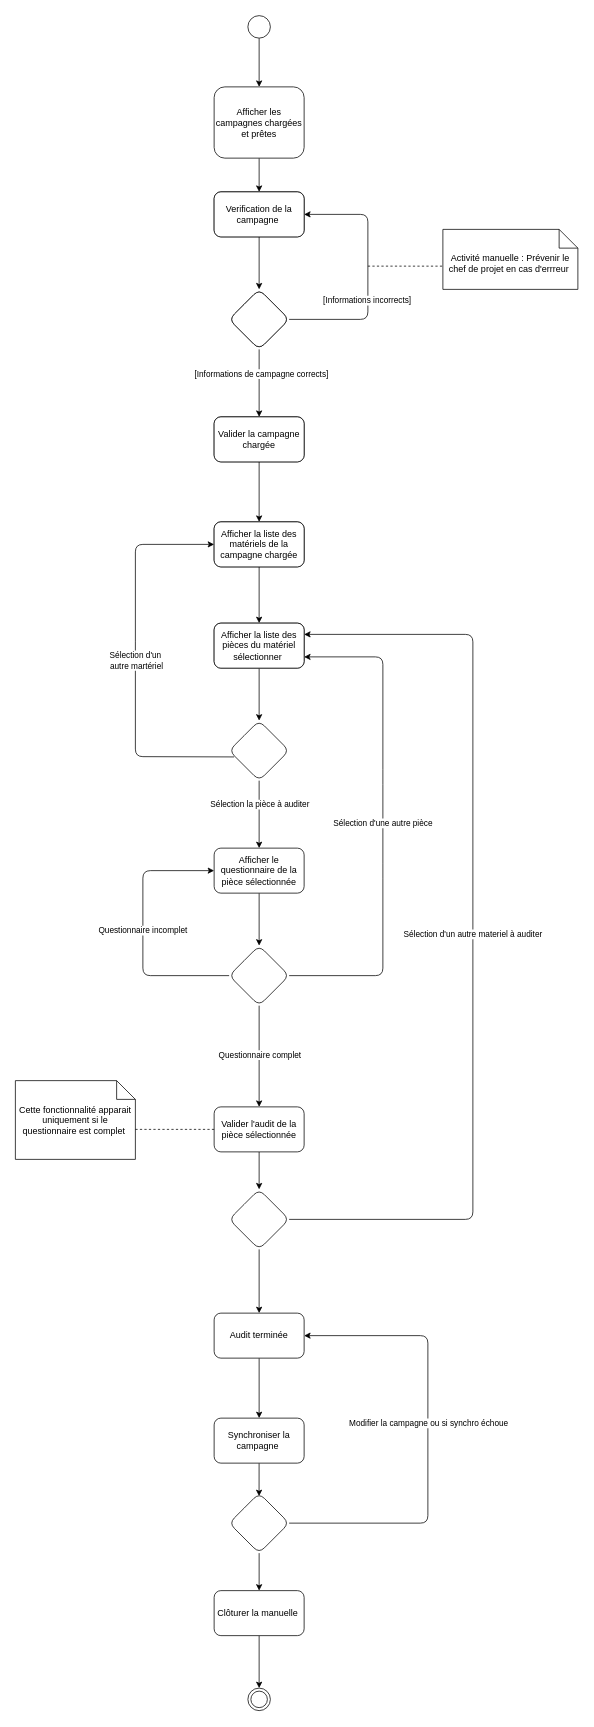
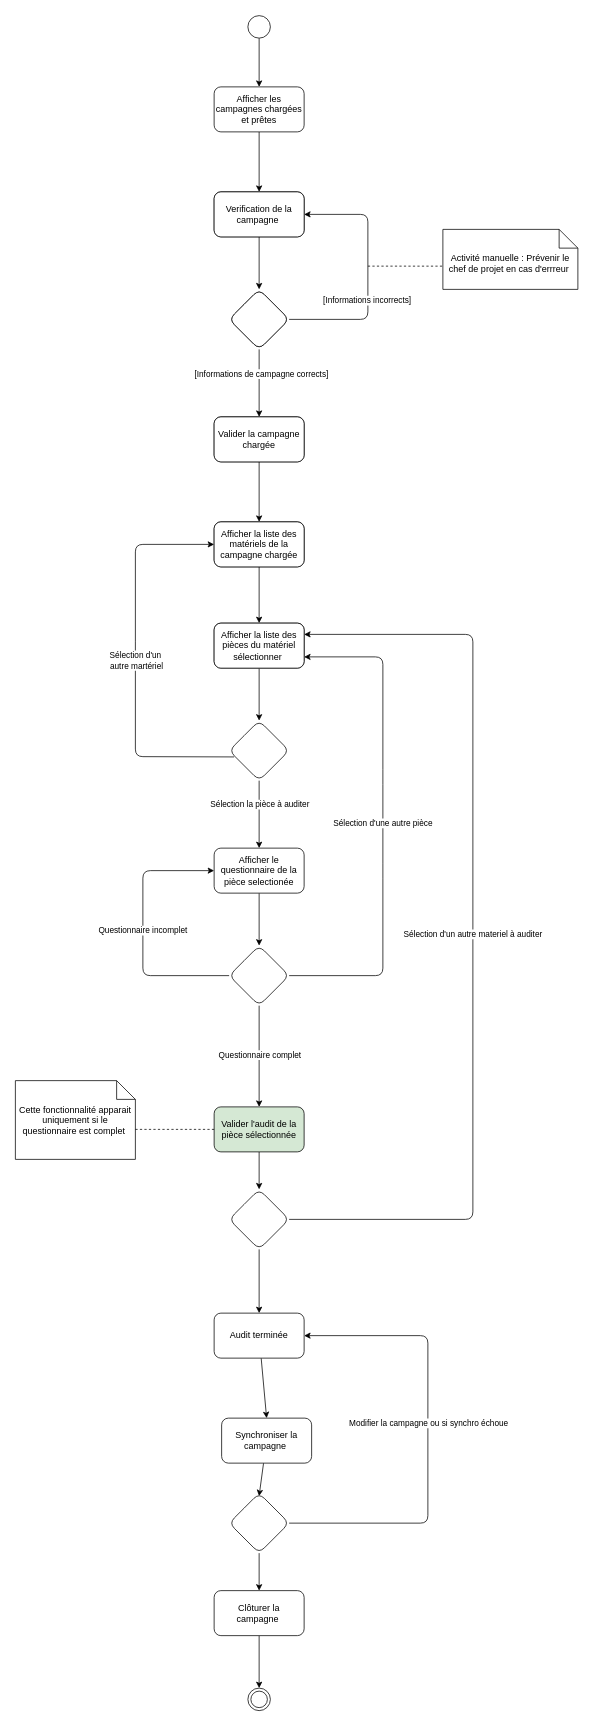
  <mxCell id="0" />
  <mxCell id="1" parent="0" />
  <mxCell id="2" value="" style="edgeStyle=none;html=1;" parent="1" source="3" target="5" edge="1"><mxGeometry relative="1" as="geometry" /></mxCell>
  <mxCell id="3" value="" style="ellipse;" parent="1" vertex="1"><mxGeometry x="330" y="20" width="30" height="30" as="geometry" /></mxCell>
  <mxCell id="4" value="" style="edgeStyle=none;html=1;" parent="1" source="5" target="7" edge="1"><mxGeometry relative="1" as="geometry" /></mxCell>
- <mxCell id="5" value="Afficher les campagnes chargées et prêtes" style="rounded=1;whiteSpace=wrap;html=1;" parent="1" vertex="1"><mxGeometry x="285" y="115" width="120" height="95" as="geometry" /></mxCell>
+ <mxCell id="5" value="Afficher les campagnes chargées et prêtes" style="rounded=1;whiteSpace=wrap;html=1;" parent="1" vertex="1"><mxGeometry x="285" y="115" width="120" height="60" as="geometry" /></mxCell>
  <mxCell id="6" value="" style="edgeStyle=none;html=1;" parent="1" source="7" target="12" edge="1"><mxGeometry relative="1" as="geometry" /></mxCell>
  <mxCell id="7" value="Verification de la campagne&amp;nbsp;" style="whiteSpace=wrap;html=1;fillColor=rgb(255, 255, 255);rounded=1;" parent="1" vertex="1"><mxGeometry x="285" y="255" width="120" height="60" as="geometry" /></mxCell>
  <mxCell id="8" style="edgeStyle=none;html=1;entryX=1;entryY=0.5;entryDx=0;entryDy=0;exitX=1;exitY=0.5;exitDx=0;exitDy=0;" parent="1" source="12" target="7" edge="1"><mxGeometry relative="1" as="geometry"><mxPoint x="430" y="410" as="targetPoint" /><Array as="points"><mxPoint x="490" y="425" /><mxPoint x="490" y="285" /></Array></mxGeometry></mxCell>
  <mxCell id="9" value="[Informations incorrects]" style="edgeLabel;html=1;align=center;verticalAlign=middle;resizable=0;points=[];" parent="8" vertex="1" connectable="0"><mxGeometry x="-0.207" y="2" relative="1" as="geometry"><mxPoint as="offset" /></mxGeometry></mxCell>
  <mxCell id="10" value="" style="edgeStyle=none;html=1;" parent="1" source="12" target="16" edge="1"><mxGeometry relative="1" as="geometry" /></mxCell>
  <mxCell id="11" value="[Informations de campagne corrects]" style="edgeLabel;html=1;align=center;verticalAlign=middle;resizable=0;points=[];" parent="10" vertex="1" connectable="0"><mxGeometry x="-0.289" y="2" relative="1" as="geometry"><mxPoint as="offset" /></mxGeometry></mxCell>
  <mxCell id="12" value="" style="rhombus;whiteSpace=wrap;html=1;fillColor=rgb(255, 255, 255);rounded=1;" parent="1" vertex="1"><mxGeometry x="305" y="385" width="80" height="80" as="geometry" /></mxCell>
  <mxCell id="13" value="Activité manuelle : Prévenir le chef de projet en cas d'errreur&amp;nbsp;" style="shape=note2;boundedLbl=1;whiteSpace=wrap;html=1;size=25;verticalAlign=top;align=center;" parent="1" vertex="1"><mxGeometry x="590" y="305" width="180" height="80" as="geometry" /></mxCell>
  <mxCell id="14" value="" style="endArrow=none;dashed=1;html=1;entryX=-0.001;entryY=0.613;entryDx=0;entryDy=0;entryPerimeter=0;" parent="1" target="13" edge="1"><mxGeometry width="50" height="50" relative="1" as="geometry"><mxPoint x="490" y="354" as="sourcePoint" /><mxPoint x="560" y="370" as="targetPoint" /></mxGeometry></mxCell>
  <mxCell id="15" value="" style="edgeStyle=none;html=1;" parent="1" source="16" target="18" edge="1"><mxGeometry relative="1" as="geometry" /></mxCell>
  <mxCell id="16" value="Valider la campagne chargée" style="whiteSpace=wrap;html=1;fillColor=rgb(255, 255, 255);rounded=1;" parent="1" vertex="1"><mxGeometry x="285" y="555" width="120" height="60" as="geometry" /></mxCell>
  <mxCell id="17" value="" style="edgeStyle=none;html=1;" parent="1" source="18" target="21" edge="1"><mxGeometry relative="1" as="geometry" /></mxCell>
  <mxCell id="18" value="Afficher la liste des matériels de la campagne chargée" style="whiteSpace=wrap;html=1;fillColor=rgb(255, 255, 255);rounded=1;" parent="1" vertex="1"><mxGeometry x="285" y="695" width="120" height="60" as="geometry" /></mxCell>
  <mxCell id="19" value="Sélection d'un&lt;br&gt;&amp;nbsp;autre martériel" style="edgeStyle=none;html=1;entryX=0;entryY=0.5;entryDx=0;entryDy=0;exitX=0.083;exitY=0.605;exitDx=0;exitDy=0;exitPerimeter=0;" parent="1" source="40" target="18" edge="1"><mxGeometry relative="1" as="geometry"><mxPoint x="140" y="880" as="sourcePoint" /><Array as="points"><mxPoint x="180" y="1008" /><mxPoint x="180" y="865" /><mxPoint x="180" y="725" /></Array></mxGeometry></mxCell>
  <mxCell id="20" value="" style="edgeStyle=none;html=1;" parent="1" source="21" target="40" edge="1"><mxGeometry relative="1" as="geometry" /></mxCell>
  <mxCell id="21" value="Afficher la liste des pièces du matériel sélectionner&amp;nbsp;" style="whiteSpace=wrap;html=1;fillColor=rgb(255, 255, 255);rounded=1;" parent="1" vertex="1"><mxGeometry x="285" y="830" width="120" height="60" as="geometry" /></mxCell>
  <mxCell id="22" value="Sélection d'une autre pièce" style="edgeStyle=none;html=1;entryX=1;entryY=0.75;entryDx=0;entryDy=0;exitX=1;exitY=0.5;exitDx=0;exitDy=0;" parent="1" source="28" target="21" edge="1"><mxGeometry x="-0.0" relative="1" as="geometry"><mxPoint x="410" y="1035" as="targetPoint" /><Array as="points"><mxPoint x="510" y="1300" /><mxPoint x="510" y="1160" /><mxPoint x="510" y="1035" /><mxPoint x="510" y="875" /></Array><mxPoint as="offset" /></mxGeometry></mxCell>
  <mxCell id="23" value="" style="edgeStyle=none;html=1;" parent="1" source="24" target="28" edge="1"><mxGeometry relative="1" as="geometry" /></mxCell>
- <mxCell id="24" value="Afficher le questionnaire de la pièce sélectionnée" style="whiteSpace=wrap;html=1;rounded=1;" parent="1" vertex="1"><mxGeometry x="285" y="1130" width="120" height="60" as="geometry" /></mxCell>
+ <mxCell id="24" value="Afficher le questionnaire de la pièce selectionée" style="whiteSpace=wrap;html=1;rounded=1;" parent="1" vertex="1"><mxGeometry x="285" y="1130" width="120" height="60" as="geometry" /></mxCell>
  <mxCell id="25" value="" style="edgeStyle=none;html=1;" parent="1" source="28" target="30" edge="1"><mxGeometry relative="1" as="geometry"><Array as="points" /></mxGeometry></mxCell>
  <mxCell id="26" value="Questionnaire complet" style="edgeLabel;html=1;align=center;verticalAlign=middle;resizable=0;points=[];" parent="25" vertex="1" connectable="0"><mxGeometry x="0.391" y="-3" relative="1" as="geometry"><mxPoint x="3" y="-29" as="offset" /></mxGeometry></mxCell>
  <mxCell id="27" value="Questionnaire incomplet" style="edgeStyle=none;html=1;entryX=0;entryY=0.5;entryDx=0;entryDy=0;" parent="1" source="28" target="24" edge="1"><mxGeometry relative="1" as="geometry"><Array as="points"><mxPoint x="190" y="1300" /><mxPoint x="190" y="1160" /></Array></mxGeometry></mxCell>
  <mxCell id="28" value="" style="rhombus;whiteSpace=wrap;html=1;rounded=1;" parent="1" vertex="1"><mxGeometry x="305" y="1260" width="80" height="80" as="geometry" /></mxCell>
  <mxCell id="29" value="" style="edgeStyle=none;html=1;" parent="1" source="30" target="33" edge="1"><mxGeometry relative="1" as="geometry" /></mxCell>
- <mxCell id="30" value="Valider l'audit de la pièce sélectionnée" style="whiteSpace=wrap;html=1;rounded=1;" parent="1" vertex="1"><mxGeometry x="285" y="1475" width="120" height="60" as="geometry" /></mxCell>
+ <mxCell id="30" value="Valider l'audit de la pièce sélectionnée" style="whiteSpace=wrap;html=1;rounded=1;fillColor=#d5e8d4;" parent="1" vertex="1"><mxGeometry x="285" y="1475" width="120" height="60" as="geometry" /></mxCell>
  <mxCell id="31" value="Sélection d'un autre materiel à auditer" style="edgeStyle=none;html=1;entryX=1;entryY=0.25;entryDx=0;entryDy=0;" parent="1" source="33" target="21" edge="1"><mxGeometry relative="1" as="geometry"><Array as="points"><mxPoint x="630" y="1625" /><mxPoint x="630" y="845" /></Array></mxGeometry></mxCell>
  <mxCell id="32" style="edgeStyle=none;html=1;" edge="1" parent="1" source="33" target="54"><mxGeometry relative="1" as="geometry" /></mxCell>
  <mxCell id="33" value="" style="rhombus;whiteSpace=wrap;html=1;rounded=1;" parent="1" vertex="1"><mxGeometry x="305" y="1585" width="80" height="80" as="geometry" /></mxCell>
  <mxCell id="34" style="edgeStyle=none;html=1;startArrow=none;" parent="1" source="48" target="37" edge="1"><mxGeometry relative="1" as="geometry" /></mxCell>
  <mxCell id="35" style="edgeStyle=none;html=1;entryX=0.499;entryY=0.05;entryDx=0;entryDy=0;entryPerimeter=0;" edge="1" parent="1" source="36" target="52"><mxGeometry relative="1" as="geometry" /></mxCell>
- <mxCell id="36" value="Synchroniser la campagne&amp;nbsp;" style="whiteSpace=wrap;html=1;rounded=1;" parent="1" vertex="1"><mxGeometry x="285" y="1890" width="120" height="60" as="geometry" /></mxCell>
+ <mxCell id="36" value="Synchroniser la campagne&amp;nbsp;" style="whiteSpace=wrap;html=1;rounded=1;" parent="1" vertex="1"><mxGeometry x="295" y="1890" width="120" height="60" as="geometry" /></mxCell>
  <mxCell id="37" value="" style="ellipse;html=1;shape=endState;" parent="1" vertex="1"><mxGeometry x="330" y="2250" width="30" height="30" as="geometry" /></mxCell>
  <mxCell id="38" style="edgeStyle=none;html=1;entryX=0.5;entryY=0;entryDx=0;entryDy=0;" parent="1" source="40" target="24" edge="1"><mxGeometry relative="1" as="geometry" /></mxCell>
  <mxCell id="39" value="Sélection la pièce à auditer" style="edgeLabel;html=1;align=center;verticalAlign=middle;resizable=0;points=[];" parent="38" vertex="1" connectable="0"><mxGeometry x="-0.314" relative="1" as="geometry"><mxPoint as="offset" /></mxGeometry></mxCell>
  <mxCell id="40" value="" style="rhombus;whiteSpace=wrap;html=1;rounded=1;" parent="1" vertex="1"><mxGeometry x="305" y="960" width="80" height="80" as="geometry" /></mxCell>
  <mxCell id="41" value="Cette fonctionnalité apparait uniquement si le questionnaire est complet&amp;nbsp;" style="shape=note2;boundedLbl=1;whiteSpace=wrap;html=1;size=25;verticalAlign=top;align=center;" parent="1" vertex="1"><mxGeometry x="20" y="1440" width="160" height="105" as="geometry" /></mxCell>
  <mxCell id="42" value="" style="endArrow=none;dashed=1;html=1;entryX=0;entryY=0.5;entryDx=0;entryDy=0;exitX=0;exitY=0;exitDx=160;exitDy=65;exitPerimeter=0;" parent="1" source="41" target="30" edge="1"><mxGeometry width="50" height="50" relative="1" as="geometry"><mxPoint x="210" y="1560" as="sourcePoint" /><mxPoint x="260" y="1510" as="targetPoint" /></mxGeometry></mxCell>
  <mxCell id="43" value="Verification de la campagne&amp;nbsp;" style="whiteSpace=wrap;html=1;rounded=1;" parent="1" vertex="1"><mxGeometry x="285" y="255" width="120" height="60" as="geometry" /></mxCell>
  <mxCell id="44" value="" style="rhombus;whiteSpace=wrap;html=1;rounded=1;" parent="1" vertex="1"><mxGeometry x="305" y="385" width="80" height="80" as="geometry" /></mxCell>
  <mxCell id="45" value="Valider la campagne chargée" style="whiteSpace=wrap;html=1;rounded=1;" parent="1" vertex="1"><mxGeometry x="285" y="555" width="120" height="60" as="geometry" /></mxCell>
  <mxCell id="46" value="Afficher la liste des matériels de la campagne chargée" style="whiteSpace=wrap;html=1;rounded=1;" parent="1" vertex="1"><mxGeometry x="285" y="695" width="120" height="60" as="geometry" /></mxCell>
  <mxCell id="47" value="Afficher la liste des pièces du matériel sélectionner&amp;nbsp;" style="whiteSpace=wrap;html=1;rounded=1;" parent="1" vertex="1"><mxGeometry x="285" y="830" width="120" height="60" as="geometry" /></mxCell>
- <mxCell id="48" value="Clôturer la manuelle&amp;nbsp;" style="whiteSpace=wrap;html=1;rounded=1;" vertex="1" parent="1"><mxGeometry x="285" y="2120" width="120" height="60" as="geometry" /></mxCell>
+ <mxCell id="48" value="Clôturer la campagne&amp;nbsp;" style="whiteSpace=wrap;html=1;rounded=1;" vertex="1" parent="1"><mxGeometry x="285" y="2120" width="120" height="60" as="geometry" /></mxCell>
  <mxCell id="49" style="edgeStyle=none;html=1;entryX=0.5;entryY=0;entryDx=0;entryDy=0;" edge="1" parent="1" source="52" target="48"><mxGeometry relative="1" as="geometry" /></mxCell>
  <mxCell id="50" style="edgeStyle=none;html=1;entryX=1;entryY=0.5;entryDx=0;entryDy=0;" edge="1" parent="1" source="52" target="54"><mxGeometry relative="1" as="geometry"><Array as="points"><mxPoint x="570" y="2030" /><mxPoint x="570" y="1780" /></Array></mxGeometry></mxCell>
  <mxCell id="51" value="Modifier la campagne ou si synchro échoue" style="edgeLabel;html=1;align=center;verticalAlign=middle;resizable=0;points=[];" vertex="1" connectable="0" parent="50"><mxGeometry x="0.063" relative="1" as="geometry"><mxPoint as="offset" /></mxGeometry></mxCell>
  <mxCell id="52" value="" style="rhombus;whiteSpace=wrap;html=1;rounded=1;" vertex="1" parent="1"><mxGeometry x="305" y="1990" width="80" height="80" as="geometry" /></mxCell>
  <mxCell id="53" style="edgeStyle=none;html=1;entryX=0.5;entryY=0;entryDx=0;entryDy=0;" edge="1" parent="1" source="54" target="36"><mxGeometry relative="1" as="geometry" /></mxCell>
  <mxCell id="54" value="Audit terminée" style="whiteSpace=wrap;html=1;rounded=1;" vertex="1" parent="1"><mxGeometry x="285" y="1750" width="120" height="60" as="geometry" /></mxCell>
